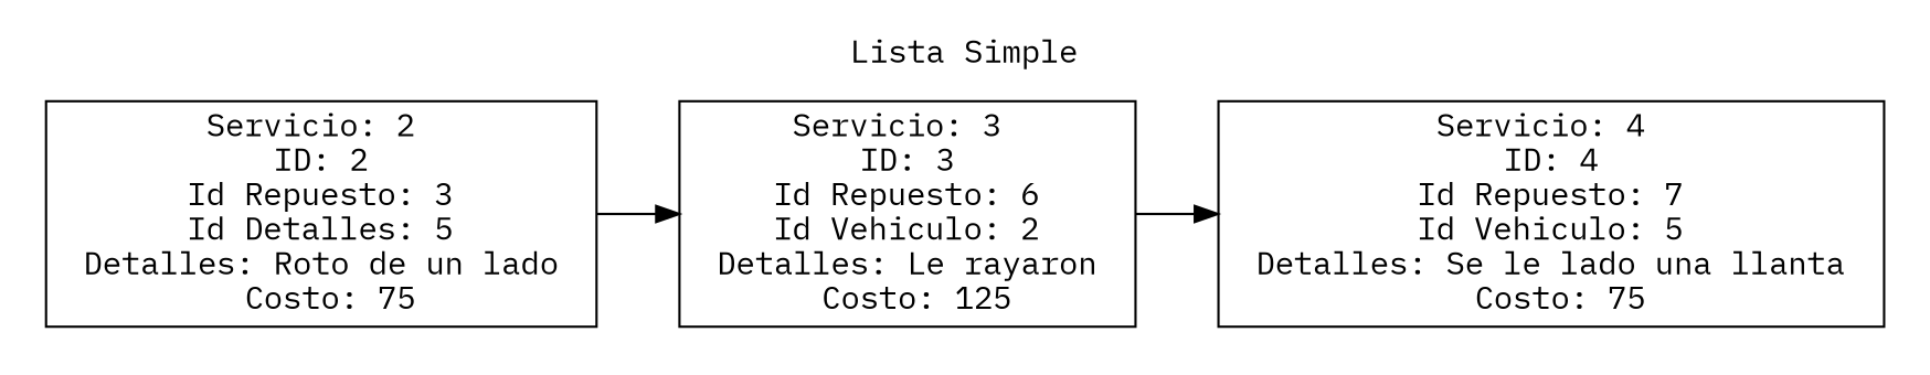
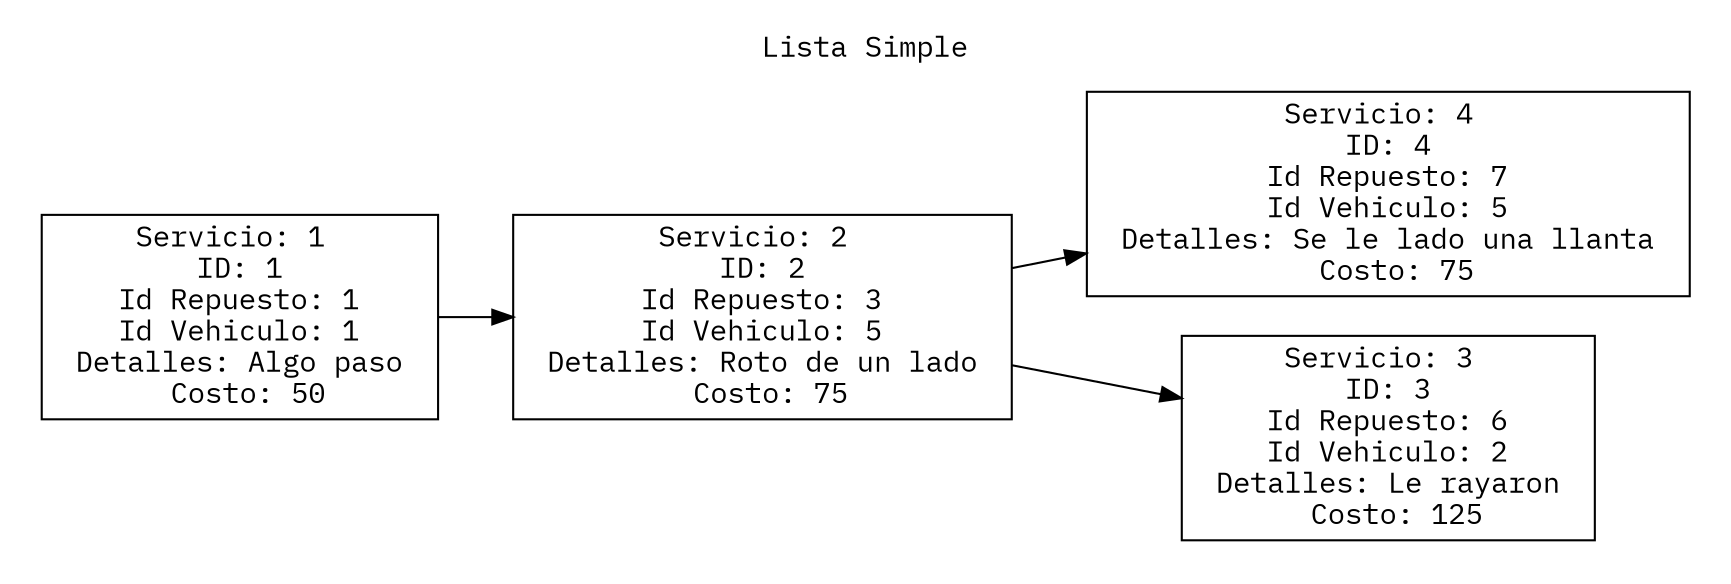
  digraph {
    fontname="IBM Plex Mono"
    pencolor=transparent
    rankdir=LR
    node [fontname="IBM Plex Mono" shape=record]
    edge [fontname="IBM Plex Mono"]
-   n2 [label="{Servicio: 2 \n ID: 2 \n Id Repuesto: 3 \n Id Detalles: 5 \n Detalles: Roto de un lado \n Costo: 75}"]
+   n1 [label="{Servicio: 1 \n ID: 1 \n Id Repuesto: 1 \n Id Vehiculo: 1 \n Detalles: Algo paso \n Costo: 50}"]
+   n2 [label="{Servicio: 2 \n ID: 2 \n Id Repuesto: 3 \n Id Vehiculo: 5 \n Detalles: Roto de un lado \n Costo: 75}"]
    n3 [label="{Servicio: 3 \n ID: 3 \n Id Repuesto: 6 \n Id Vehiculo: 2 \n Detalles: Le rayaron \n Costo: 125}"]
    n4 [label="{Servicio: 4 \n ID: 4 \n Id Repuesto: 7 \n Id Vehiculo: 5 \n Detalles: Se le lado una llanta \n Costo: 75}"]
    subgraph cluster_1 {
      label="Lista Simple"
+     n1
      n2
      n3
      n4
    }
+   n1 -> n2
    n2 -> n3
-   n3 -> n4
+   n2 -> n4
  }
